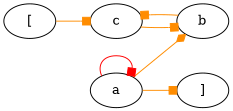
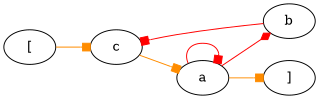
  digraph {
    rankdir=LR
    edge [arrowhead=box color=darkorange]
    n1 [label="["]
    n2 [label=c]
    n3 [label=b]
    n4 [label=a]
    n5 [label="]"]
    n1 -> n2
-   n2 -> n3
-   n3 -> n2
-   n4 -> n3 [arrowhead=diamond]
+   n2 -> n4
+   n3 -> n2 [color=red]
+   n4 -> n3 [arrowhead=diamond color=red]
    n4 -> n4 [color=red]
    n4 -> n5
  }
